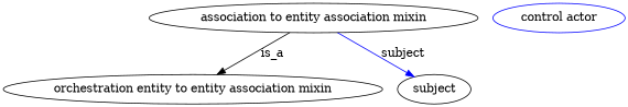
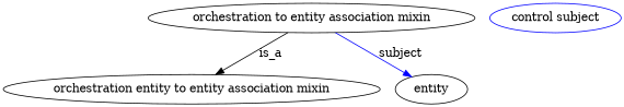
  digraph {
-   n1 [height=0.5 label="association to entity association mixin" width=5.5245]
+   n1 [height=0.5 label="orchestration to entity association mixin" width=5.5245]
    n2 [height=0.5 label="orchestration entity to entity association mixin" width=6.1022]
-   subject [height=0.5 width=1.2277]
-   n4 [color=blue height=0.5 label="control actor" width=1.9498]
+   subject [height=0.5 width=1.2277 label=entity]
+   n4 [color=blue height=0.5 label="control subject" width=1.9498]
    n1 -> n2 [label=is_a]
    n1 -> subject [color=blue label=subject style=solid]
  }
